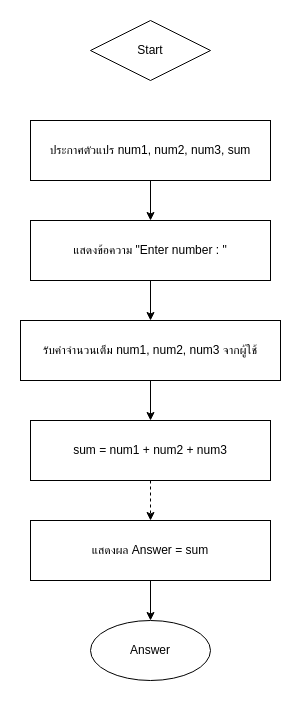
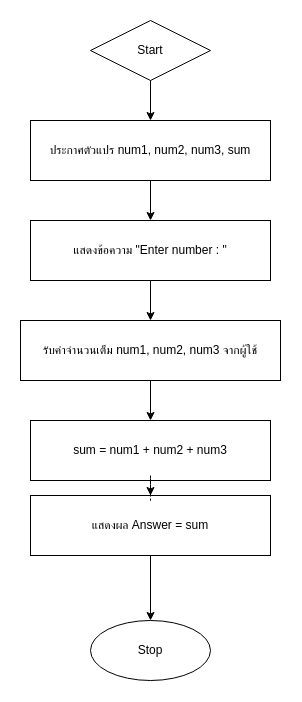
  <mxCell id="0" />
  <mxCell id="1" parent="0" />
  <mxCell id="2" value="Start" style="rhombus;whiteSpace=wrap;html=1;" vertex="1" parent="1"><mxGeometry x="90" y="20" width="120" height="60" as="geometry" /></mxCell>
  <mxCell id="3" value="ประกาศตัวแปร num1, num2, num3, sum" style="rectangle;whiteSpace=wrap;html=1;" vertex="1" parent="1"><mxGeometry x="30" y="120" width="240" height="60" as="geometry" /></mxCell>
  <mxCell id="4" value="แสดงข้อความ &quot;Enter number : &quot;" style="parallelogram;whiteSpace=wrap;html=1;" vertex="1" parent="1"><mxGeometry x="30" y="220" width="240" height="60" as="geometry" /></mxCell>
  <mxCell id="5" value="รับค่าจำนวนเต็ม num1, num2, num3 จากผู้ใช้" style="parallelogram;whiteSpace=wrap;html=1;" vertex="1" parent="1"><mxGeometry x="20" y="320" width="260" height="60" as="geometry" /></mxCell>
  <mxCell id="6" value="sum = num1 + num2 + num3" style="rectangle;whiteSpace=wrap;html=1;" vertex="1" parent="1"><mxGeometry x="30" y="420" width="240" height="60" as="geometry" /></mxCell>
- <mxCell id="7" value="แสดงผล Answer = sum" style="parallelogram;whiteSpace=wrap;html=1;" vertex="1" parent="1"><mxGeometry x="30" y="520" width="240" height="60" as="geometry" /></mxCell>
- <mxCell id="8" value="Answer" style="ellipse;whiteSpace=wrap;html=1;" vertex="1" parent="1"><mxGeometry x="90" y="620" width="120" height="60" as="geometry" /></mxCell>
+ <mxCell id="7" value="แสดงผล Answer = sum" style="parallelogram;whiteSpace=wrap;html=1;" vertex="1" parent="1"><mxGeometry x="30" y="495" width="240" height="60" as="geometry" /></mxCell>
+ <mxCell id="8" value="Stop" style="ellipse;whiteSpace=wrap;html=1;" vertex="1" parent="1"><mxGeometry x="90" y="620" width="120" height="60" as="geometry" /></mxCell>
+ <mxCell id="9" style="edgeStyle=orthogonalEdgeStyle;rounded=0;orthogonalLoop=1;jettySize=auto;html=1;" edge="1" parent="1" source="2" target="3"><mxGeometry relative="1" as="geometry" /></mxCell>
  <mxCell id="10" style="edgeStyle=orthogonalEdgeStyle;rounded=0;orthogonalLoop=1;jettySize=auto;html=1;" edge="1" parent="1" source="3" target="4"><mxGeometry relative="1" as="geometry" /></mxCell>
  <mxCell id="11" style="edgeStyle=orthogonalEdgeStyle;rounded=0;orthogonalLoop=1;jettySize=auto;html=1;" edge="1" parent="1" source="4" target="5"><mxGeometry relative="1" as="geometry" /></mxCell>
  <mxCell id="12" style="edgeStyle=orthogonalEdgeStyle;rounded=0;orthogonalLoop=1;jettySize=auto;html=1;" edge="1" parent="1" source="5" target="6"><mxGeometry relative="1" as="geometry" /></mxCell>
  <mxCell id="13" style="edgeStyle=orthogonalEdgeStyle;rounded=0;orthogonalLoop=1;jettySize=auto;html=1;dashed=1;" edge="1" parent="1" source="6" target="7"><mxGeometry relative="1" as="geometry" /></mxCell>
  <mxCell id="14" style="edgeStyle=orthogonalEdgeStyle;rounded=0;orthogonalLoop=1;jettySize=auto;html=1;" edge="1" parent="1" source="7" target="8"><mxGeometry relative="1" as="geometry" /></mxCell>
